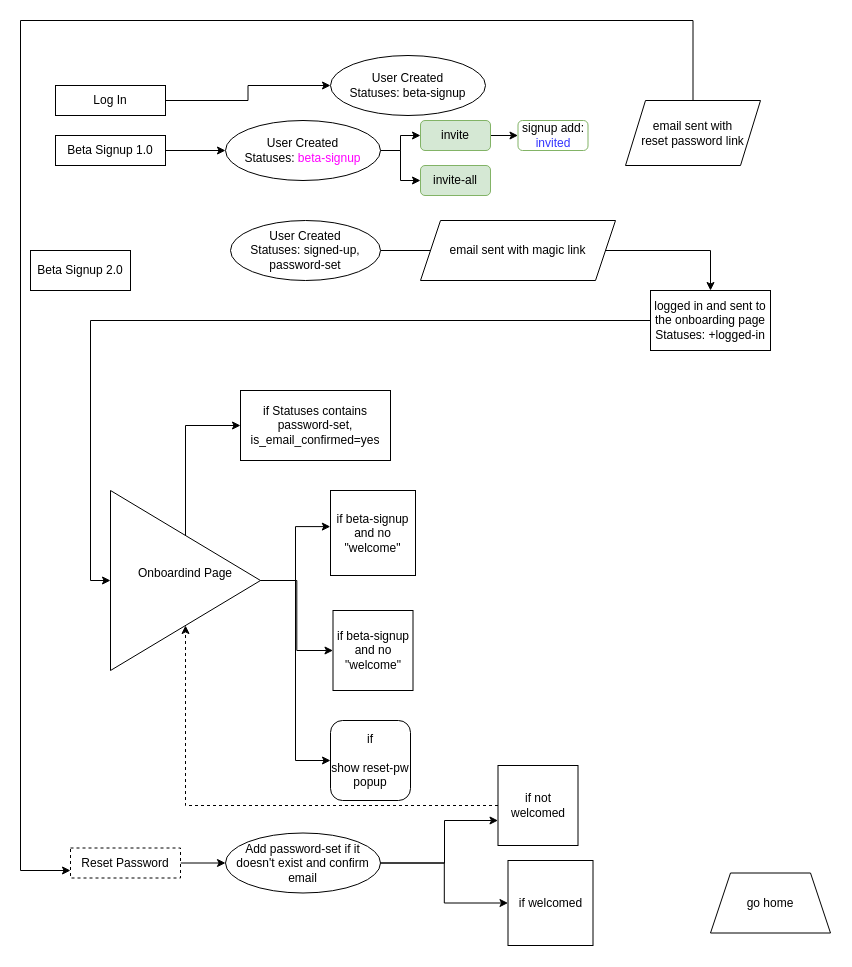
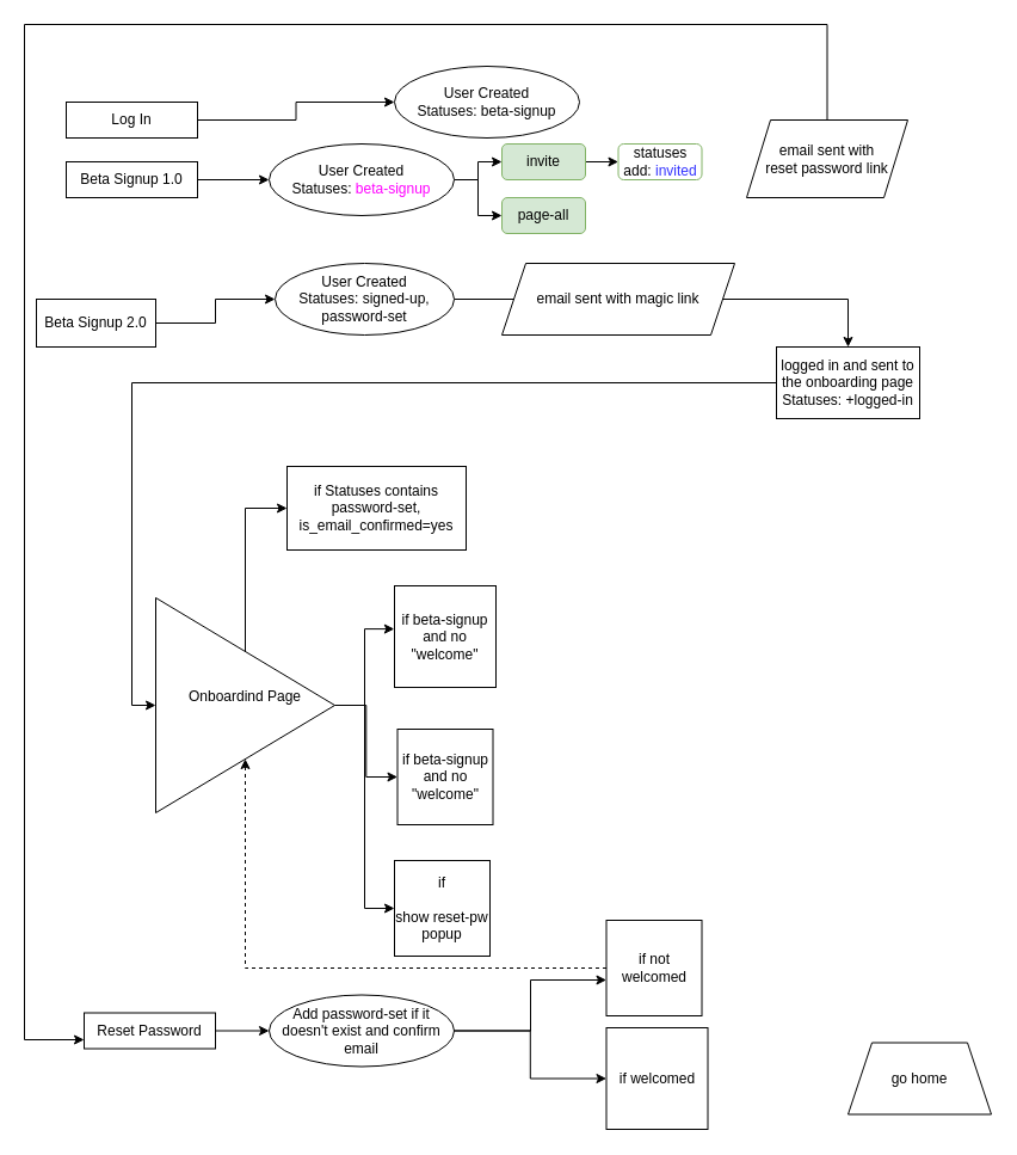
  <mxCell id="0" />
  <mxCell id="1" parent="0" />
  <mxCell id="2" value="" style="edgeStyle=orthogonalEdgeStyle;rounded=0;orthogonalLoop=1;jettySize=auto;html=1;" edge="1" parent="1" source="3" target="8"><mxGeometry relative="1" as="geometry" /></mxCell>
  <mxCell id="3" value="Beta Signup 1.0" style="rounded=0;whiteSpace=wrap;html=1;" vertex="1" parent="1"><mxGeometry x="55" y="135" width="110" height="30" as="geometry" /></mxCell>
+ <mxCell id="4" value="" style="edgeStyle=orthogonalEdgeStyle;rounded=0;orthogonalLoop=1;jettySize=auto;html=1;" edge="1" parent="1" source="5" target="10"><mxGeometry relative="1" as="geometry" /></mxCell>
  <mxCell id="5" value="Beta Signup 2.0" style="rounded=0;whiteSpace=wrap;html=1;" vertex="1" parent="1"><mxGeometry x="30" y="250" width="100" height="40" as="geometry" /></mxCell>
  <mxCell id="6" style="edgeStyle=orthogonalEdgeStyle;rounded=0;orthogonalLoop=1;jettySize=auto;html=1;entryX=0;entryY=0.5;entryDx=0;entryDy=0;" edge="1" parent="1" source="8" target="28"><mxGeometry relative="1" as="geometry" /></mxCell>
  <mxCell id="7" style="edgeStyle=orthogonalEdgeStyle;rounded=0;orthogonalLoop=1;jettySize=auto;html=1;entryX=0;entryY=0.5;entryDx=0;entryDy=0;fontColor=#3333FF;" edge="1" parent="1" source="8" target="29"><mxGeometry relative="1" as="geometry" /></mxCell>
  <mxCell id="8" value="User Created&lt;br&gt;Statuses: &lt;font color=&quot;#ff00ff&quot;&gt;beta-signup&lt;/font&gt;" style="ellipse;whiteSpace=wrap;html=1;rounded=0;" vertex="1" parent="1"><mxGeometry x="225" y="120" width="155" height="60" as="geometry" /></mxCell>
  <mxCell id="9" value="" style="edgeStyle=orthogonalEdgeStyle;rounded=0;orthogonalLoop=1;jettySize=auto;html=1;endArrow=none;" edge="1" parent="1" source="10" target="12"><mxGeometry relative="1" as="geometry" /></mxCell>
  <mxCell id="10" value="User Created&lt;br&gt;Statuses: signed-up, password-set" style="ellipse;whiteSpace=wrap;html=1;rounded=0;" vertex="1" parent="1"><mxGeometry x="230" y="220" width="150" height="60" as="geometry" /></mxCell>
  <mxCell id="11" value="" style="edgeStyle=orthogonalEdgeStyle;rounded=0;orthogonalLoop=1;jettySize=auto;html=1;" edge="1" parent="1" source="12" target="14"><mxGeometry relative="1" as="geometry" /></mxCell>
  <mxCell id="12" value="email sent with magic link" style="shape=parallelogram;perimeter=parallelogramPerimeter;whiteSpace=wrap;html=1;fixedSize=1;rounded=0;" vertex="1" parent="1"><mxGeometry x="420" y="220" width="195" height="60" as="geometry" /></mxCell>
  <mxCell id="13" value="" style="edgeStyle=orthogonalEdgeStyle;rounded=0;orthogonalLoop=1;jettySize=auto;html=1;entryX=0;entryY=0.5;entryDx=0;entryDy=0;" edge="1" parent="1" source="14" target="19"><mxGeometry relative="1" as="geometry"><mxPoint x="710" y="430" as="targetPoint" /></mxGeometry></mxCell>
  <mxCell id="14" value="logged in and sent to the onboarding page&lt;br&gt;Statuses: +logged-in" style="whiteSpace=wrap;html=1;rounded=0;" vertex="1" parent="1"><mxGeometry x="650" y="290" width="120" height="60" as="geometry" /></mxCell>
  <mxCell id="15" style="edgeStyle=orthogonalEdgeStyle;rounded=0;orthogonalLoop=1;jettySize=auto;html=1;entryX=0;entryY=0.5;entryDx=0;entryDy=0;" edge="1" parent="1" source="19" target="22"><mxGeometry relative="1" as="geometry" /></mxCell>
  <mxCell id="16" style="edgeStyle=orthogonalEdgeStyle;rounded=0;orthogonalLoop=1;jettySize=auto;html=1;entryX=-0.002;entryY=0.425;entryDx=0;entryDy=0;entryPerimeter=0;" edge="1" parent="1" source="19" target="20"><mxGeometry relative="1" as="geometry" /></mxCell>
  <mxCell id="17" style="edgeStyle=orthogonalEdgeStyle;rounded=0;orthogonalLoop=1;jettySize=auto;html=1;" edge="1" parent="1" source="19" target="21"><mxGeometry relative="1" as="geometry" /></mxCell>
  <mxCell id="18" style="edgeStyle=orthogonalEdgeStyle;rounded=0;orthogonalLoop=1;jettySize=auto;html=1;entryX=0;entryY=0.5;entryDx=0;entryDy=0;" edge="1" parent="1" source="19" target="23"><mxGeometry relative="1" as="geometry" /></mxCell>
- <mxCell id="19" value="Onboardind Page&lt;br&gt;&lt;br&gt;" style="triangle;whiteSpace=wrap;html=1;" vertex="1" parent="1"><mxGeometry x="110" y="490" width="150" height="180" as="geometry" /></mxCell>
+ <mxCell id="19" value="Onboardind Page&lt;br&gt;&lt;br&gt;" style="triangle;whiteSpace=wrap;html=1;" vertex="1" parent="1"><mxGeometry x="130" y="500" width="150" height="180" as="geometry" /></mxCell>
  <mxCell id="20" value="if beta-signup and no &quot;welcome&quot;" style="whiteSpace=wrap;html=1;aspect=fixed;" vertex="1" parent="1"><mxGeometry x="330" y="490" width="85" height="85" as="geometry" /></mxCell>
  <mxCell id="21" value="if beta-signup and no &quot;welcome&quot;" style="whiteSpace=wrap;html=1;aspect=fixed;" vertex="1" parent="1"><mxGeometry x="332.5" y="610" width="80" height="80" as="geometry" /></mxCell>
  <mxCell id="22" value="if Statuses contains password-set, is_email_confirmed=yes" style="whiteSpace=wrap;html=1;" vertex="1" parent="1"><mxGeometry x="240" y="390" width="150" height="70" as="geometry" /></mxCell>
- <mxCell id="23" value="if &lt;br&gt;&lt;br&gt;show reset-pw popup" style="whiteSpace=wrap;html=1;aspect=fixed;rounded=1;" vertex="1" parent="1"><mxGeometry x="330" y="720" width="80" height="80" as="geometry" /></mxCell>
+ <mxCell id="23" value="if &lt;br&gt;&lt;br&gt;show reset-pw popup" style="whiteSpace=wrap;html=1;aspect=fixed;" vertex="1" parent="1"><mxGeometry x="330" y="720" width="80" height="80" as="geometry" /></mxCell>
  <mxCell id="24" value="" style="edgeStyle=orthogonalEdgeStyle;rounded=0;orthogonalLoop=1;jettySize=auto;html=1;entryX=0;entryY=0.5;entryDx=0;entryDy=0;" edge="1" parent="1" source="25" target="26"><mxGeometry relative="1" as="geometry"><mxPoint x="330" y="90" as="targetPoint" /></mxGeometry></mxCell>
  <mxCell id="25" value="Log In" style="rounded=0;whiteSpace=wrap;html=1;" vertex="1" parent="1"><mxGeometry x="55" y="85" width="110" height="30" as="geometry" /></mxCell>
  <mxCell id="26" value="User Created&lt;br&gt;Statuses: beta-signup" style="ellipse;whiteSpace=wrap;html=1;rounded=0;" vertex="1" parent="1"><mxGeometry x="330" y="55" width="155" height="60" as="geometry" /></mxCell>
  <mxCell id="27" value="" style="edgeStyle=orthogonalEdgeStyle;rounded=0;orthogonalLoop=1;jettySize=auto;html=1;" edge="1" parent="1" source="28" target="30"><mxGeometry relative="1" as="geometry" /></mxCell>
  <mxCell id="28" value="invite" style="rounded=1;whiteSpace=wrap;html=1;fillColor=#d5e8d4;strokeColor=#82b366;" vertex="1" parent="1"><mxGeometry x="420" y="120" width="70" height="30" as="geometry" /></mxCell>
- <mxCell id="29" value="invite-all" style="rounded=1;whiteSpace=wrap;html=1;fillColor=#d5e8d4;strokeColor=#82b366;" vertex="1" parent="1"><mxGeometry x="420" y="165" width="70" height="30" as="geometry" /></mxCell>
- <mxCell id="30" value="signup add: &lt;font color=&quot;#3333ff&quot;&gt;invited&lt;/font&gt;" style="rounded=1;whiteSpace=wrap;html=1;fillColor=#FFFFFF;strokeColor=#82b366;" vertex="1" parent="1"><mxGeometry x="517.5" y="120" width="70" height="30" as="geometry" /></mxCell>
+ <mxCell id="29" value="page-all" style="rounded=1;whiteSpace=wrap;html=1;fillColor=#d5e8d4;strokeColor=#82b366;" vertex="1" parent="1"><mxGeometry x="420" y="165" width="70" height="30" as="geometry" /></mxCell>
+ <mxCell id="30" value="statuses add: &lt;font color=&quot;#3333ff&quot;&gt;invited&lt;/font&gt;" style="rounded=1;whiteSpace=wrap;html=1;fillColor=#FFFFFF;strokeColor=#82b366;" vertex="1" parent="1"><mxGeometry x="517.5" y="120" width="70" height="30" as="geometry" /></mxCell>
  <mxCell id="31" style="edgeStyle=orthogonalEdgeStyle;rounded=0;orthogonalLoop=1;jettySize=auto;html=1;entryX=0;entryY=0.75;entryDx=0;entryDy=0;fontColor=#3333FF;" edge="1" parent="1" source="32" target="34"><mxGeometry relative="1" as="geometry"><Array as="points"><mxPoint x="692" y="20" /><mxPoint x="20" y="20" /><mxPoint x="20" y="870" /></Array></mxGeometry></mxCell>
  <mxCell id="32" value="email sent with &lt;br&gt;reset password link" style="shape=parallelogram;perimeter=parallelogramPerimeter;whiteSpace=wrap;html=1;fixedSize=1;rounded=0;" vertex="1" parent="1"><mxGeometry x="625" y="100" width="135" height="65" as="geometry" /></mxCell>
  <mxCell id="33" style="edgeStyle=orthogonalEdgeStyle;rounded=0;orthogonalLoop=1;jettySize=auto;html=1;entryX=0;entryY=0.5;entryDx=0;entryDy=0;" edge="1" parent="1" source="34" target="37"><mxGeometry relative="1" as="geometry" /></mxCell>
- <mxCell id="34" value="Reset Password" style="rounded=0;whiteSpace=wrap;html=1;dashed=1;" vertex="1" parent="1"><mxGeometry x="70" y="847.5" width="110" height="30" as="geometry" /></mxCell>
+ <mxCell id="34" value="Reset Password" style="rounded=0;whiteSpace=wrap;html=1;" vertex="1" parent="1"><mxGeometry x="70" y="847.5" width="110" height="30" as="geometry" /></mxCell>
  <mxCell id="35" style="edgeStyle=orthogonalEdgeStyle;rounded=0;orthogonalLoop=1;jettySize=auto;html=1;" edge="1" parent="1" source="37" target="40"><mxGeometry relative="1" as="geometry"><Array as="points"><mxPoint x="444" y="862" /><mxPoint x="444" y="820" /></Array></mxGeometry></mxCell>
  <mxCell id="36" style="edgeStyle=orthogonalEdgeStyle;rounded=0;orthogonalLoop=1;jettySize=auto;html=1;entryX=0;entryY=0.5;entryDx=0;entryDy=0;" edge="1" parent="1" source="37" target="38"><mxGeometry relative="1" as="geometry" /></mxCell>
  <mxCell id="37" value="Add password-set if it doesn't exist and confirm email" style="ellipse;whiteSpace=wrap;html=1;rounded=0;" vertex="1" parent="1"><mxGeometry x="225" y="832.5" width="155" height="60" as="geometry" /></mxCell>
  <mxCell id="38" value="if welcomed" style="whiteSpace=wrap;html=1;aspect=fixed;" vertex="1" parent="1"><mxGeometry x="507.5" y="860" width="85" height="85" as="geometry" /></mxCell>
  <mxCell id="39" style="edgeStyle=orthogonalEdgeStyle;rounded=0;orthogonalLoop=1;jettySize=auto;html=1;dashed=1;" edge="1" parent="1" source="40" target="19"><mxGeometry relative="1" as="geometry" /></mxCell>
- <mxCell id="40" value="if not welcomed" style="whiteSpace=wrap;html=1;aspect=fixed;" vertex="1" parent="1"><mxGeometry x="497.5" y="765" width="80" height="80" as="geometry" /></mxCell>
+ <mxCell id="40" value="if not welcomed" style="whiteSpace=wrap;html=1;aspect=fixed;" vertex="1" parent="1"><mxGeometry x="507.5" y="770" width="80" height="80" as="geometry" /></mxCell>
  <mxCell id="41" value="go home" style="shape=trapezoid;perimeter=trapezoidPerimeter;whiteSpace=wrap;html=1;fixedSize=1;" vertex="1" parent="1"><mxGeometry x="710" y="872.5" width="120" height="60" as="geometry" /></mxCell>
